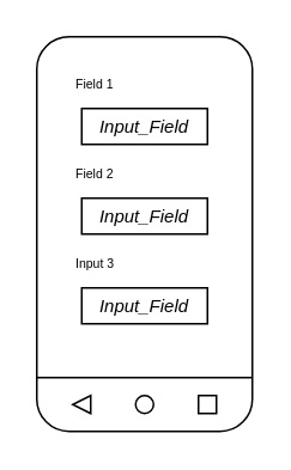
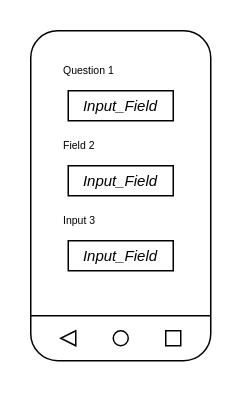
  <mxCell id="0" />
  <mxCell id="1" parent="0" />
  <mxCell id="2" value="" style="rounded=1;whiteSpace=wrap;html=1;" parent="1" vertex="1"><mxGeometry width="120" height="220" as="geometry" x="20" y="20" /></mxCell>
  <mxCell id="3" value="" style="endArrow=none;html=1;rounded=0;endSize=0;startSize=0;" parent="1" edge="1"><mxGeometry width="50" height="50" relative="1" as="geometry"><mxPoint y="210" as="sourcePoint" x="20" /><mxPoint x="140" y="210" as="targetPoint" /></mxGeometry></mxCell>
  <mxCell id="4" value="" style="ellipse;whiteSpace=wrap;html=1;aspect=fixed;" parent="1" vertex="1"><mxGeometry x="75" y="220" width="10" height="10" as="geometry" /></mxCell>
  <mxCell id="5" value="" style="triangle;whiteSpace=wrap;html=1;rotation=-180;" parent="1" vertex="1"><mxGeometry x="40" y="220" width="10" height="10" as="geometry" /></mxCell>
  <mxCell id="6" value="" style="whiteSpace=wrap;html=1;aspect=fixed;" parent="1" vertex="1"><mxGeometry x="110" y="220" width="10" height="10" as="geometry" /></mxCell>
  <mxCell id="7" value="&lt;font style=&quot;font-size: 10px;&quot;&gt;&lt;i&gt;Input_Field&lt;/i&gt;&lt;/font&gt;" style="rounded=0;whiteSpace=wrap;html=1;" parent="1" vertex="1"><mxGeometry x="45" y="60" width="70" height="20" as="geometry" /></mxCell>
- <mxCell id="8" value="&lt;font style=&quot;font-size: 7px;&quot;&gt;Field 1&lt;/font&gt;" style="text;html=1;strokeColor=none;fillColor=none;align=left;verticalAlign=middle;whiteSpace=wrap;rounded=0;" parent="1" vertex="1"><mxGeometry x="40" y="40" width="60" height="10" as="geometry" /></mxCell>
+ <mxCell id="8" value="&lt;font style=&quot;font-size: 7px;&quot;&gt;Question 1&lt;/font&gt;" style="text;html=1;strokeColor=none;fillColor=none;align=left;verticalAlign=middle;whiteSpace=wrap;rounded=0;" parent="1" vertex="1"><mxGeometry x="40" y="40" width="60" height="10" as="geometry" /></mxCell>
  <mxCell id="9" value="&lt;font style=&quot;font-size: 10px;&quot;&gt;&lt;i&gt;Input_Field&lt;/i&gt;&lt;/font&gt;" style="rounded=0;whiteSpace=wrap;html=1;" vertex="1" parent="1"><mxGeometry x="45" y="110" width="70" height="20" as="geometry" /></mxCell>
  <mxCell id="10" value="&lt;font style=&quot;font-size: 7px;&quot;&gt;Field 2&lt;/font&gt;" style="text;html=1;strokeColor=none;fillColor=none;align=left;verticalAlign=middle;whiteSpace=wrap;rounded=0;" vertex="1" parent="1"><mxGeometry x="40" y="90" width="60" height="10" as="geometry" /></mxCell>
  <mxCell id="11" value="&lt;font style=&quot;font-size: 10px;&quot;&gt;&lt;i&gt;Input_Field&lt;/i&gt;&lt;/font&gt;" style="rounded=0;whiteSpace=wrap;html=1;" vertex="1" parent="1"><mxGeometry x="45" y="160" width="70" height="20" as="geometry" /></mxCell>
  <mxCell id="12" value="&lt;font style=&quot;font-size: 7px;&quot;&gt;Input 3&lt;/font&gt;" style="text;html=1;strokeColor=none;fillColor=none;align=left;verticalAlign=middle;whiteSpace=wrap;rounded=0;" vertex="1" parent="1"><mxGeometry x="40" y="140" width="60" height="10" as="geometry" /></mxCell>
